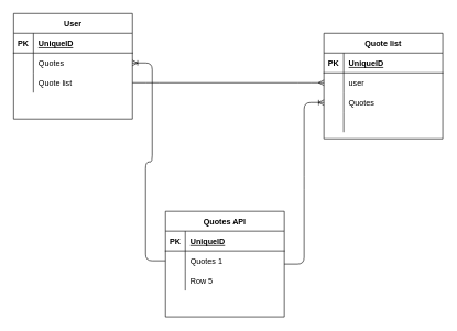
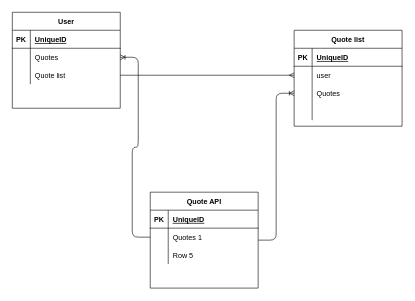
  <mxCell id="0" />
  <mxCell id="1" parent="0" />
  <mxCell id="2" value="User" style="shape=table;startSize=30;container=1;collapsible=1;childLayout=tableLayout;fixedRows=1;rowLines=0;fontStyle=1;align=center;resizeLast=1;" vertex="1" parent="1"><mxGeometry x="20" y="20" width="180" height="160" as="geometry" /></mxCell>
  <mxCell id="3" value="" style="shape=partialRectangle;collapsible=0;dropTarget=0;pointerEvents=0;fillColor=none;top=0;left=0;bottom=1;right=0;points=[[0,0.5],[1,0.5]];portConstraint=eastwest;" vertex="1" parent="2"><mxGeometry y="30" width="180" height="30" as="geometry" /></mxCell>
  <mxCell id="4" value="PK" style="shape=partialRectangle;connectable=0;fillColor=none;top=0;left=0;bottom=0;right=0;fontStyle=1;overflow=hidden;" vertex="1" parent="3"><mxGeometry width="30" height="30" as="geometry" /></mxCell>
  <mxCell id="5" value="UniqueID" style="shape=partialRectangle;connectable=0;fillColor=none;top=0;left=0;bottom=0;right=0;align=left;spacingLeft=6;fontStyle=5;overflow=hidden;" vertex="1" parent="3"><mxGeometry x="30" width="150" height="30" as="geometry" /></mxCell>
  <mxCell id="6" value="" style="shape=partialRectangle;collapsible=0;dropTarget=0;pointerEvents=0;fillColor=none;top=0;left=0;bottom=0;right=0;points=[[0,0.5],[1,0.5]];portConstraint=eastwest;" vertex="1" parent="2"><mxGeometry y="60" width="180" height="30" as="geometry" /></mxCell>
  <mxCell id="7" value="" style="shape=partialRectangle;connectable=0;fillColor=none;top=0;left=0;bottom=0;right=0;editable=1;overflow=hidden;" vertex="1" parent="6"><mxGeometry width="30" height="30" as="geometry" /></mxCell>
  <mxCell id="8" value="Quotes" style="shape=partialRectangle;connectable=0;fillColor=none;top=0;left=0;bottom=0;right=0;align=left;spacingLeft=6;overflow=hidden;" vertex="1" parent="6"><mxGeometry x="30" width="150" height="30" as="geometry" /></mxCell>
  <mxCell id="9" value="" style="shape=partialRectangle;collapsible=0;dropTarget=0;pointerEvents=0;fillColor=none;top=0;left=0;bottom=0;right=0;points=[[0,0.5],[1,0.5]];portConstraint=eastwest;" vertex="1" parent="2"><mxGeometry y="90" width="180" height="30" as="geometry" /></mxCell>
  <mxCell id="10" value="" style="shape=partialRectangle;connectable=0;fillColor=none;top=0;left=0;bottom=0;right=0;editable=1;overflow=hidden;" vertex="1" parent="9"><mxGeometry width="30" height="30" as="geometry" /></mxCell>
  <mxCell id="11" value="Quote list" style="shape=partialRectangle;connectable=0;fillColor=none;top=0;left=0;bottom=0;right=0;align=left;spacingLeft=6;overflow=hidden;" vertex="1" parent="9"><mxGeometry x="30" width="150" height="30" as="geometry" /></mxCell>
  <mxCell id="12" value="" style="shape=partialRectangle;collapsible=0;dropTarget=0;pointerEvents=0;fillColor=none;top=0;left=0;bottom=0;right=0;points=[[0,0.5],[1,0.5]];portConstraint=eastwest;" vertex="1" parent="2"><mxGeometry y="120" width="180" height="30" as="geometry" /></mxCell>
  <mxCell id="13" value="" style="shape=partialRectangle;connectable=0;fillColor=none;top=0;left=0;bottom=0;right=0;editable=1;overflow=hidden;" vertex="1" parent="12"><mxGeometry width="30" height="30" as="geometry" /></mxCell>
  <mxCell id="14" value="Quote list" style="shape=table;startSize=30;container=1;collapsible=1;childLayout=tableLayout;fixedRows=1;rowLines=0;fontStyle=1;align=center;resizeLast=1;" vertex="1" parent="1"><mxGeometry x="490" y="50" width="180" height="160" as="geometry" /></mxCell>
  <mxCell id="15" value="" style="shape=partialRectangle;collapsible=0;dropTarget=0;pointerEvents=0;fillColor=none;top=0;left=0;bottom=1;right=0;points=[[0,0.5],[1,0.5]];portConstraint=eastwest;" vertex="1" parent="14"><mxGeometry y="30" width="180" height="30" as="geometry" /></mxCell>
  <mxCell id="16" value="PK" style="shape=partialRectangle;connectable=0;fillColor=none;top=0;left=0;bottom=0;right=0;fontStyle=1;overflow=hidden;" vertex="1" parent="15"><mxGeometry width="30" height="30" as="geometry" /></mxCell>
  <mxCell id="17" value="UniqueID" style="shape=partialRectangle;connectable=0;fillColor=none;top=0;left=0;bottom=0;right=0;align=left;spacingLeft=6;fontStyle=5;overflow=hidden;" vertex="1" parent="15"><mxGeometry x="30" width="150" height="30" as="geometry" /></mxCell>
  <mxCell id="18" value="" style="shape=partialRectangle;collapsible=0;dropTarget=0;pointerEvents=0;fillColor=none;top=0;left=0;bottom=0;right=0;points=[[0,0.5],[1,0.5]];portConstraint=eastwest;" vertex="1" parent="14"><mxGeometry y="60" width="180" height="30" as="geometry" /></mxCell>
  <mxCell id="19" value="" style="shape=partialRectangle;connectable=0;fillColor=none;top=0;left=0;bottom=0;right=0;editable=1;overflow=hidden;" vertex="1" parent="18"><mxGeometry width="30" height="30" as="geometry" /></mxCell>
  <mxCell id="20" value="user" style="shape=partialRectangle;connectable=0;fillColor=none;top=0;left=0;bottom=0;right=0;align=left;spacingLeft=6;overflow=hidden;" vertex="1" parent="18"><mxGeometry x="30" width="150" height="30" as="geometry" /></mxCell>
  <mxCell id="21" value="" style="shape=partialRectangle;collapsible=0;dropTarget=0;pointerEvents=0;fillColor=none;top=0;left=0;bottom=0;right=0;points=[[0,0.5],[1,0.5]];portConstraint=eastwest;" vertex="1" parent="14"><mxGeometry y="90" width="180" height="30" as="geometry" /></mxCell>
  <mxCell id="22" value="" style="shape=partialRectangle;connectable=0;fillColor=none;top=0;left=0;bottom=0;right=0;editable=1;overflow=hidden;" vertex="1" parent="21"><mxGeometry width="30" height="30" as="geometry" /></mxCell>
  <mxCell id="23" value="Quotes" style="shape=partialRectangle;connectable=0;fillColor=none;top=0;left=0;bottom=0;right=0;align=left;spacingLeft=6;overflow=hidden;" vertex="1" parent="21"><mxGeometry x="30" width="150" height="30" as="geometry" /></mxCell>
  <mxCell id="24" value="" style="shape=partialRectangle;collapsible=0;dropTarget=0;pointerEvents=0;fillColor=none;top=0;left=0;bottom=0;right=0;points=[[0,0.5],[1,0.5]];portConstraint=eastwest;" vertex="1" parent="14"><mxGeometry y="120" width="180" height="30" as="geometry" /></mxCell>
  <mxCell id="25" value="" style="shape=partialRectangle;connectable=0;fillColor=none;top=0;left=0;bottom=0;right=0;editable=1;overflow=hidden;" vertex="1" parent="24"><mxGeometry width="30" height="30" as="geometry" /></mxCell>
  <mxCell id="26" value="" style="shape=partialRectangle;connectable=0;fillColor=none;top=0;left=0;bottom=0;right=0;align=left;spacingLeft=6;overflow=hidden;" vertex="1" parent="24"><mxGeometry x="30" width="150" height="30" as="geometry" /></mxCell>
  <mxCell id="27" value="" style="edgeStyle=entityRelationEdgeStyle;fontSize=12;html=1;endArrow=ERmany;entryX=0;entryY=0.5;entryDx=0;entryDy=0;exitX=1;exitY=0.5;exitDx=0;exitDy=0;" edge="1" parent="1" source="9" target="18"><mxGeometry width="100" height="100" relative="1" as="geometry"><mxPoint x="330" y="370" as="sourcePoint" /><mxPoint x="430" y="270" as="targetPoint" /></mxGeometry></mxCell>
- <mxCell id="28" value="Quotes API" style="shape=table;startSize=30;container=1;collapsible=1;childLayout=tableLayout;fixedRows=1;rowLines=0;fontStyle=1;align=center;resizeLast=1;" vertex="1" parent="1"><mxGeometry x="250" y="320" width="180" height="160" as="geometry" /></mxCell>
+ <mxCell id="28" value="Quote API" style="shape=table;startSize=30;container=1;collapsible=1;childLayout=tableLayout;fixedRows=1;rowLines=0;fontStyle=1;align=center;resizeLast=1;" vertex="1" parent="1"><mxGeometry x="250" y="320" width="180" height="160" as="geometry" /></mxCell>
  <mxCell id="29" value="" style="shape=partialRectangle;collapsible=0;dropTarget=0;pointerEvents=0;fillColor=none;top=0;left=0;bottom=1;right=0;points=[[0,0.5],[1,0.5]];portConstraint=eastwest;" vertex="1" parent="28"><mxGeometry y="30" width="180" height="30" as="geometry" /></mxCell>
  <mxCell id="30" value="PK" style="shape=partialRectangle;connectable=0;fillColor=none;top=0;left=0;bottom=0;right=0;fontStyle=1;overflow=hidden;" vertex="1" parent="29"><mxGeometry width="30" height="30" as="geometry" /></mxCell>
  <mxCell id="31" value="UniqueID" style="shape=partialRectangle;connectable=0;fillColor=none;top=0;left=0;bottom=0;right=0;align=left;spacingLeft=6;fontStyle=5;overflow=hidden;" vertex="1" parent="29"><mxGeometry x="30" width="150" height="30" as="geometry" /></mxCell>
  <mxCell id="32" value="" style="shape=partialRectangle;collapsible=0;dropTarget=0;pointerEvents=0;fillColor=none;top=0;left=0;bottom=0;right=0;points=[[0,0.5],[1,0.5]];portConstraint=eastwest;" vertex="1" parent="28"><mxGeometry y="60" width="180" height="30" as="geometry" /></mxCell>
  <mxCell id="33" value="" style="shape=partialRectangle;connectable=0;fillColor=none;top=0;left=0;bottom=0;right=0;editable=1;overflow=hidden;" vertex="1" parent="32"><mxGeometry width="30" height="30" as="geometry" /></mxCell>
  <mxCell id="34" value="Quotes 1" style="shape=partialRectangle;connectable=0;fillColor=none;top=0;left=0;bottom=0;right=0;align=left;spacingLeft=6;overflow=hidden;" vertex="1" parent="32"><mxGeometry x="30" width="150" height="30" as="geometry" /></mxCell>
  <mxCell id="35" value="" style="shape=partialRectangle;collapsible=0;dropTarget=0;pointerEvents=0;fillColor=none;top=0;left=0;bottom=0;right=0;points=[[0,0.5],[1,0.5]];portConstraint=eastwest;" vertex="1" parent="28"><mxGeometry y="90" width="180" height="30" as="geometry" /></mxCell>
  <mxCell id="36" value="" style="shape=partialRectangle;connectable=0;fillColor=none;top=0;left=0;bottom=0;right=0;editable=1;overflow=hidden;" vertex="1" parent="35"><mxGeometry width="30" height="30" as="geometry" /></mxCell>
  <mxCell id="37" value="Row 5" style="shape=partialRectangle;connectable=0;fillColor=none;top=0;left=0;bottom=0;right=0;align=left;spacingLeft=6;overflow=hidden;" vertex="1" parent="35"><mxGeometry x="30" width="150" height="30" as="geometry" /></mxCell>
  <mxCell id="38" value="" style="shape=partialRectangle;collapsible=0;dropTarget=0;pointerEvents=0;fillColor=none;top=0;left=0;bottom=0;right=0;points=[[0,0.5],[1,0.5]];portConstraint=eastwest;" vertex="1" parent="28"><mxGeometry y="120" width="180" height="30" as="geometry" /></mxCell>
  <mxCell id="39" value="" style="shape=partialRectangle;connectable=0;fillColor=none;top=0;left=0;bottom=0;right=0;editable=1;overflow=hidden;" vertex="1" parent="38"><mxGeometry width="30" height="30" as="geometry" /></mxCell>
  <mxCell id="40" value="" style="edgeStyle=entityRelationEdgeStyle;fontSize=12;html=1;endArrow=ERoneToMany;exitX=0;exitY=0.5;exitDx=0;exitDy=0;" edge="1" parent="1" source="32" target="6"><mxGeometry width="100" height="100" relative="1" as="geometry"><mxPoint x="180" y="400" as="sourcePoint" /><mxPoint x="350" y="300" as="targetPoint" /></mxGeometry></mxCell>
  <mxCell id="41" value="" style="edgeStyle=entityRelationEdgeStyle;fontSize=12;html=1;endArrow=ERoneToMany;entryX=0;entryY=0.5;entryDx=0;entryDy=0;" edge="1" parent="1" target="21"><mxGeometry width="100" height="100" relative="1" as="geometry"><mxPoint x="430" y="400" as="sourcePoint" /><mxPoint x="530" y="300" as="targetPoint" /></mxGeometry></mxCell>
